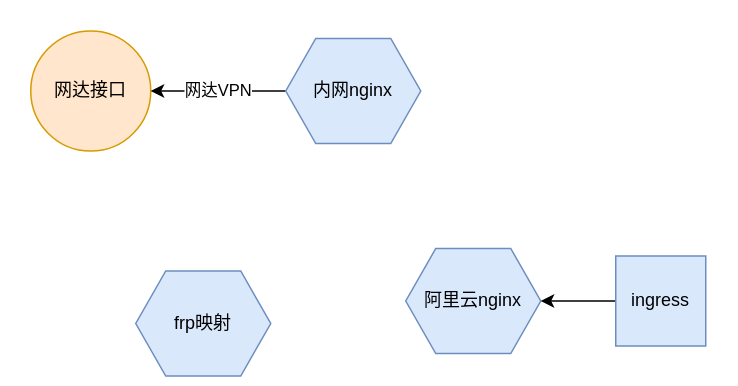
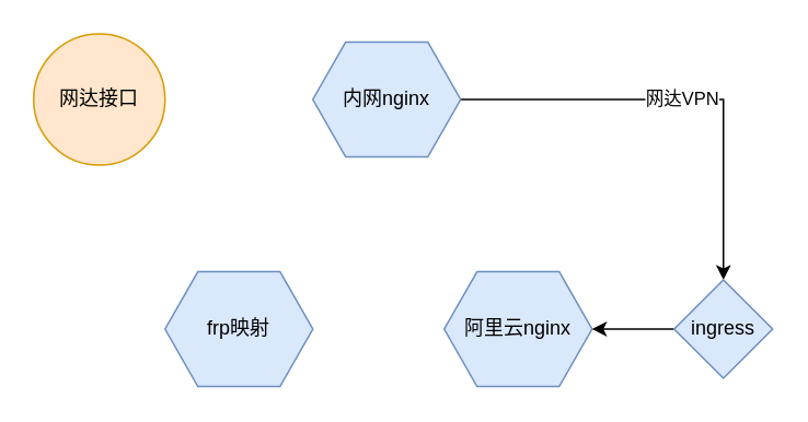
  <mxCell id="0" />
  <mxCell id="1" parent="0" />
  <mxCell id="2" value="网达接口" style="ellipse;whiteSpace=wrap;html=1;aspect=fixed;fillColor=#ffe6cc;strokeColor=#d79b00;" vertex="1" parent="1"><mxGeometry x="20" y="20" width="80" height="80" as="geometry" /></mxCell>
- <mxCell id="3" value="网达VPN" style="edgeStyle=orthogonalEdgeStyle;rounded=0;orthogonalLoop=1;jettySize=auto;html=1;entryX=1;entryY=0.5;entryDx=0;entryDy=0;" edge="1" parent="1" source="4" target="2"><mxGeometry relative="1" as="geometry" /></mxCell>
+ <mxCell id="3" value="网达VPN" style="edgeStyle=orthogonalEdgeStyle;rounded=0;orthogonalLoop=1;jettySize=auto;html=1;" edge="1" parent="1" source="4" target="8"><mxGeometry relative="1" as="geometry" /></mxCell>
  <mxCell id="4" value="内网nginx" style="shape=hexagon;perimeter=hexagonPerimeter2;whiteSpace=wrap;html=1;fixedSize=1;fillColor=#dae8fc;strokeColor=#6c8ebf;" vertex="1" parent="1"><mxGeometry x="190" y="25" width="90" height="70" as="geometry" /></mxCell>
- <mxCell id="5" value="frp映射" style="shape=hexagon;perimeter=hexagonPerimeter2;whiteSpace=wrap;html=1;fixedSize=1;fillColor=#dae8fc;strokeColor=#6c8ebf;" vertex="1" parent="1"><mxGeometry x="90" y="180" width="90" height="70" as="geometry" /></mxCell>
+ <mxCell id="5" value="frp映射" style="shape=hexagon;perimeter=hexagonPerimeter2;whiteSpace=wrap;html=1;fixedSize=1;fillColor=#dae8fc;strokeColor=#6c8ebf;" vertex="1" parent="1"><mxGeometry x="100" y="165" width="90" height="70" as="geometry" /></mxCell>
  <mxCell id="6" value="阿里云nginx" style="shape=hexagon;perimeter=hexagonPerimeter2;whiteSpace=wrap;html=1;fixedSize=1;fillColor=#dae8fc;strokeColor=#6c8ebf;" vertex="1" parent="1"><mxGeometry x="270" y="165" width="90" height="70" as="geometry" /></mxCell>
  <mxCell id="7" style="edgeStyle=orthogonalEdgeStyle;rounded=0;orthogonalLoop=1;jettySize=auto;html=1;entryX=1;entryY=0.5;entryDx=0;entryDy=0;" edge="1" parent="1" source="8" target="6"><mxGeometry relative="1" as="geometry" /></mxCell>
- <mxCell id="8" value="ingress" style="rounded=0;whiteSpace=wrap;html=1;fillColor=#dae8fc;strokeColor=#6c8ebf;" vertex="1" parent="1"><mxGeometry x="410" y="170" width="60" height="60" as="geometry" /></mxCell>
+ <mxCell id="8" value="ingress" style="rhombus;whiteSpace=wrap;html=1;fillColor=#dae8fc;strokeColor=#6c8ebf;" vertex="1" parent="1"><mxGeometry x="410" y="170" width="60" height="60" as="geometry" /></mxCell>
